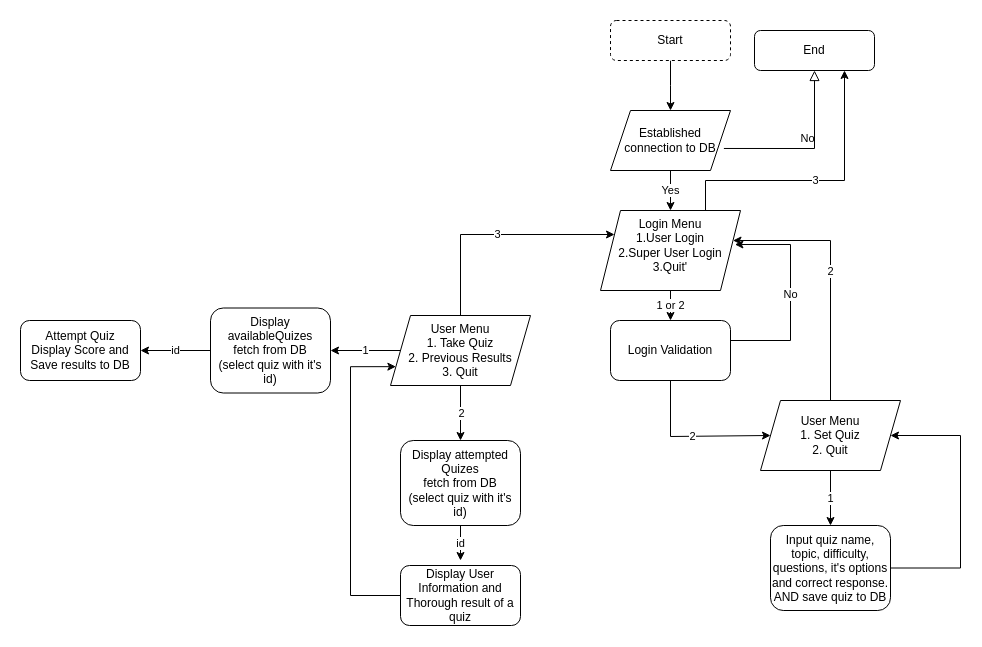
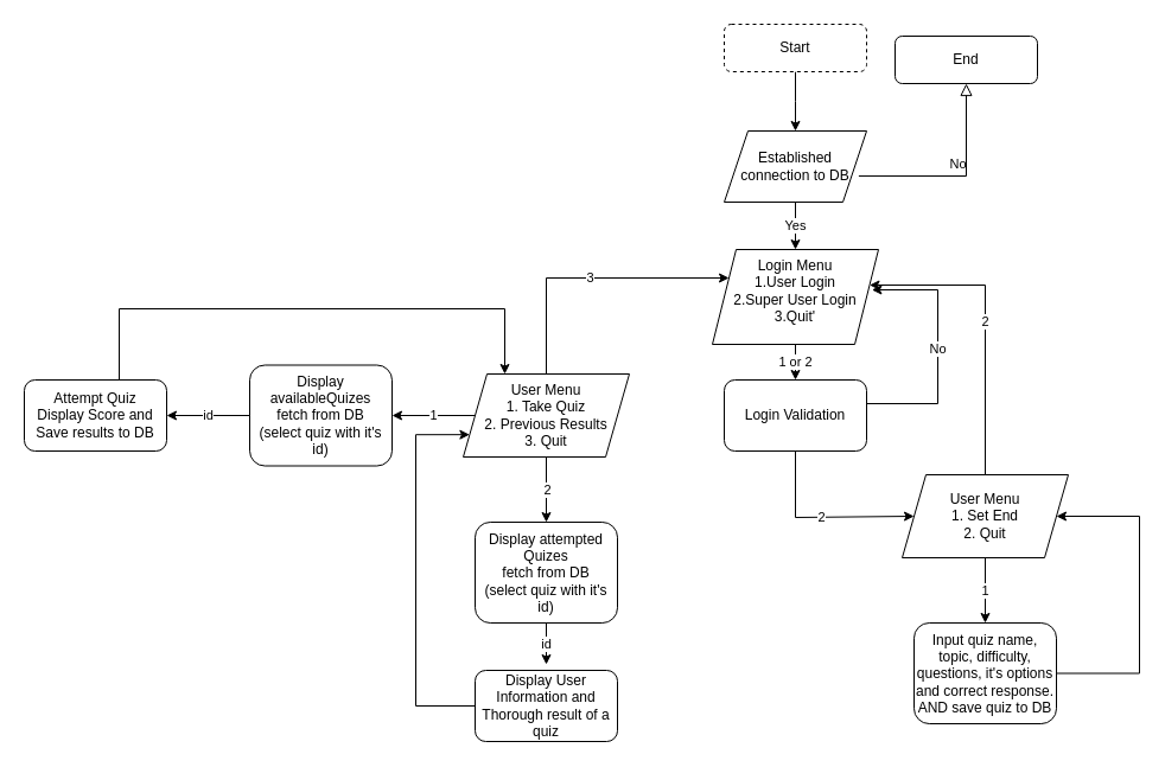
  <mxCell id="0" />
  <mxCell id="1" parent="0" />
  <mxCell id="2" style="edgeStyle=orthogonalEdgeStyle;rounded=0;orthogonalLoop=1;jettySize=auto;html=1;entryX=0.5;entryY=0;entryDx=0;entryDy=0;" edge="1" parent="1" source="3"><mxGeometry relative="1" as="geometry"><mxPoint x="670" y="110" as="targetPoint" /></mxGeometry></mxCell>
  <mxCell id="3" value="Start" style="rounded=1;whiteSpace=wrap;html=1;fontSize=12;glass=0;strokeWidth=1;shadow=0;dashed=1;" parent="1" vertex="1"><mxGeometry x="610" y="20" width="120" height="40" as="geometry" /></mxCell>
  <mxCell id="4" value="No&lt;br&gt;" style="edgeStyle=orthogonalEdgeStyle;rounded=0;html=1;jettySize=auto;orthogonalLoop=1;fontSize=11;endArrow=block;endFill=0;endSize=8;strokeWidth=1;shadow=0;labelBackgroundColor=none;exitX=0.945;exitY=0.633;exitDx=0;exitDy=0;exitPerimeter=0;" parent="1" source="25" target="5" edge="1"><mxGeometry y="10" relative="1" as="geometry"><mxPoint as="offset" /><mxPoint x="730" y="135" as="sourcePoint" /></mxGeometry></mxCell>
  <mxCell id="5" value="End" style="rounded=1;whiteSpace=wrap;html=1;fontSize=12;glass=0;strokeWidth=1;shadow=0;" parent="1" vertex="1"><mxGeometry x="754" y="30" width="120" height="40" as="geometry" /></mxCell>
  <mxCell id="6" value="Yes" style="edgeStyle=orthogonalEdgeStyle;rounded=0;orthogonalLoop=1;jettySize=auto;html=1;exitX=0.5;exitY=1;exitDx=0;exitDy=0;" edge="1" parent="1" source="25" target="9"><mxGeometry relative="1" as="geometry"><mxPoint x="670" y="160" as="sourcePoint" /></mxGeometry></mxCell>
- <mxCell id="7" value="3" style="edgeStyle=orthogonalEdgeStyle;rounded=0;orthogonalLoop=1;jettySize=auto;html=1;exitX=0.75;exitY=0;exitDx=0;exitDy=0;entryX=0.75;entryY=1;entryDx=0;entryDy=0;" edge="1" parent="1" source="9" target="5"><mxGeometry relative="1" as="geometry"><Array as="points"><mxPoint x="705" y="180" /><mxPoint x="844" y="180" /></Array></mxGeometry></mxCell>
  <mxCell id="8" value="1 or 2" style="edgeStyle=orthogonalEdgeStyle;rounded=0;orthogonalLoop=1;jettySize=auto;html=1;exitX=0.5;exitY=1;exitDx=0;exitDy=0;entryX=0.5;entryY=0;entryDx=0;entryDy=0;" edge="1" parent="1" source="9" target="12"><mxGeometry relative="1" as="geometry" /></mxCell>
  <mxCell id="9" value="Login Menu&lt;br&gt;1.User Login&lt;br&gt;2.Super User Login&lt;br&gt;3.Quit'&lt;br&gt;" style="shape=parallelogram;perimeter=parallelogramPerimeter;whiteSpace=wrap;html=1;fixedSize=1;align=center;verticalAlign=top;" vertex="1" parent="1"><mxGeometry x="600" y="210" width="140" height="80" as="geometry" /></mxCell>
  <mxCell id="10" value="No" style="edgeStyle=orthogonalEdgeStyle;rounded=0;orthogonalLoop=1;jettySize=auto;html=1;entryX=0.96;entryY=0.425;entryDx=0;entryDy=0;entryPerimeter=0;" edge="1" parent="1" source="12" target="9"><mxGeometry relative="1" as="geometry"><mxPoint x="790" y="240" as="targetPoint" /><Array as="points"><mxPoint x="790" y="340" /><mxPoint x="790" y="244" /></Array></mxGeometry></mxCell>
  <mxCell id="11" value="2" style="edgeStyle=orthogonalEdgeStyle;rounded=0;orthogonalLoop=1;jettySize=auto;html=1;entryX=0;entryY=0.5;entryDx=0;entryDy=0;" edge="1" parent="1" source="12" target="28"><mxGeometry relative="1" as="geometry"><Array as="points"><mxPoint x="670" y="436" /></Array></mxGeometry></mxCell>
  <mxCell id="12" value="Login Validation" style="rounded=1;whiteSpace=wrap;html=1;align=center;" vertex="1" parent="1"><mxGeometry x="610" y="320" width="120" height="60" as="geometry" /></mxCell>
  <mxCell id="13" value="3" style="edgeStyle=orthogonalEdgeStyle;rounded=0;orthogonalLoop=1;jettySize=auto;html=1;entryX=0;entryY=0.25;entryDx=0;entryDy=0;" edge="1" parent="1" source="16" target="9"><mxGeometry relative="1" as="geometry"><mxPoint y="240" as="targetPoint" x="460" /><Array as="points"><mxPoint y="234" x="460" /></Array></mxGeometry></mxCell>
  <mxCell id="14" value="1" style="edgeStyle=orthogonalEdgeStyle;rounded=0;orthogonalLoop=1;jettySize=auto;html=1;entryX=1;entryY=0.5;entryDx=0;entryDy=0;" edge="1" parent="1" source="16" target="18"><mxGeometry relative="1" as="geometry" /></mxCell>
  <mxCell id="15" value="2" style="edgeStyle=orthogonalEdgeStyle;rounded=0;orthogonalLoop=1;jettySize=auto;html=1;" edge="1" parent="1" source="16"><mxGeometry relative="1" as="geometry"><mxPoint y="440" as="targetPoint" x="460" /></mxGeometry></mxCell>
  <mxCell id="16" value="User Menu&lt;br&gt;1. Take Quiz&lt;br&gt;2. Previous Results&lt;br&gt;3. Quit" style="shape=parallelogram;perimeter=parallelogramPerimeter;whiteSpace=wrap;html=1;fixedSize=1;align=center;" vertex="1" parent="1"><mxGeometry x="390" y="315" width="140" height="70" as="geometry" /></mxCell>
  <mxCell id="17" value="id" style="edgeStyle=orthogonalEdgeStyle;rounded=0;orthogonalLoop=1;jettySize=auto;html=1;" edge="1" parent="1" source="18" target="20"><mxGeometry relative="1" as="geometry"><mxPoint x="150" y="350" as="targetPoint" /></mxGeometry></mxCell>
  <mxCell id="18" value="Display availableQuizes&lt;br&gt;fetch from DB&lt;br&gt;(select quiz with it's id)" style="rounded=1;whiteSpace=wrap;html=1;align=center;" vertex="1" parent="1"><mxGeometry x="210" y="307.5" width="120" height="85" as="geometry" /></mxCell>
+ <mxCell id="19" style="edgeStyle=orthogonalEdgeStyle;rounded=0;orthogonalLoop=1;jettySize=auto;html=1;entryX=0.25;entryY=0;entryDx=0;entryDy=0;" edge="1" parent="1" source="20" target="16"><mxGeometry relative="1" as="geometry"><Array as="points"><mxPoint x="100" y="260" /><mxPoint x="425" y="260" /></Array></mxGeometry></mxCell>
  <mxCell id="20" value="Attempt Quiz&lt;br&gt;Display Score and Save results to DB" style="rounded=1;whiteSpace=wrap;html=1;" vertex="1" parent="1"><mxGeometry x="20" y="320" width="120" height="60" as="geometry" /></mxCell>
  <mxCell id="21" value="id" style="edgeStyle=orthogonalEdgeStyle;rounded=0;orthogonalLoop=1;jettySize=auto;html=1;" edge="1" parent="1" source="22"><mxGeometry relative="1" as="geometry"><mxPoint y="560" as="targetPoint" x="460" /></mxGeometry></mxCell>
  <mxCell id="22" value="Display attempted Quizes&lt;br&gt;fetch from DB&lt;br&gt;(select quiz with it's id)" style="rounded=1;whiteSpace=wrap;html=1;align=center;" vertex="1" parent="1"><mxGeometry x="400" y="440" width="120" height="85" as="geometry" /></mxCell>
  <mxCell id="23" style="edgeStyle=orthogonalEdgeStyle;rounded=0;orthogonalLoop=1;jettySize=auto;html=1;entryX=0;entryY=0.75;entryDx=0;entryDy=0;" edge="1" parent="1" source="24" target="16"><mxGeometry relative="1" as="geometry"><mxPoint x="350" y="380" as="targetPoint" /><Array as="points"><mxPoint x="350" y="595" /><mxPoint x="350" y="366" /></Array></mxGeometry></mxCell>
  <mxCell id="24" value="Display User Information and Thorough result of a quiz" style="rounded=1;whiteSpace=wrap;html=1;align=center;" vertex="1" parent="1"><mxGeometry x="400" y="565" width="120" height="60" as="geometry" /></mxCell>
  <mxCell id="25" value="Established connection to DB" style="shape=parallelogram;perimeter=parallelogramPerimeter;whiteSpace=wrap;html=1;fixedSize=1;align=center;" vertex="1" parent="1"><mxGeometry x="610" y="110" width="120" height="60" as="geometry" /></mxCell>
  <mxCell id="26" value="2" style="edgeStyle=orthogonalEdgeStyle;rounded=0;orthogonalLoop=1;jettySize=auto;html=1;" edge="1" parent="1" source="28" target="9"><mxGeometry relative="1" as="geometry"><mxPoint x="790" y="240" as="targetPoint" /><Array as="points"><mxPoint x="830" y="240" /></Array></mxGeometry></mxCell>
  <mxCell id="27" value="1" style="edgeStyle=orthogonalEdgeStyle;rounded=0;orthogonalLoop=1;jettySize=auto;html=1;entryX=0.5;entryY=0;entryDx=0;entryDy=0;" edge="1" parent="1" source="28" target="30"><mxGeometry relative="1" as="geometry" /></mxCell>
- <mxCell id="28" value="User Menu&lt;br&gt;1. Set Quiz&lt;br&gt;2. Quit" style="shape=parallelogram;perimeter=parallelogramPerimeter;whiteSpace=wrap;html=1;fixedSize=1;align=center;" vertex="1" parent="1"><mxGeometry x="760" y="400" width="140" height="70" as="geometry" /></mxCell>
+ <mxCell id="28" value="User Menu&lt;br&gt;1. Set End&lt;br&gt;2. Quit" style="shape=parallelogram;perimeter=parallelogramPerimeter;whiteSpace=wrap;html=1;fixedSize=1;align=center;" vertex="1" parent="1"><mxGeometry x="760" y="400" width="140" height="70" as="geometry" /></mxCell>
  <mxCell id="29" style="edgeStyle=orthogonalEdgeStyle;rounded=0;orthogonalLoop=1;jettySize=auto;html=1;entryX=1;entryY=0.5;entryDx=0;entryDy=0;" edge="1" parent="1" source="30" target="28"><mxGeometry relative="1" as="geometry"><Array as="points"><mxPoint x="960" y="567.5" /><mxPoint x="960" y="435" /></Array></mxGeometry></mxCell>
  <mxCell id="30" value="Input quiz name, topic, difficulty, questions, it's options and correct response.&lt;br&gt;AND save quiz to DB" style="rounded=1;whiteSpace=wrap;html=1;align=center;" vertex="1" parent="1"><mxGeometry x="770" y="525" width="120" height="85" as="geometry" /></mxCell>
